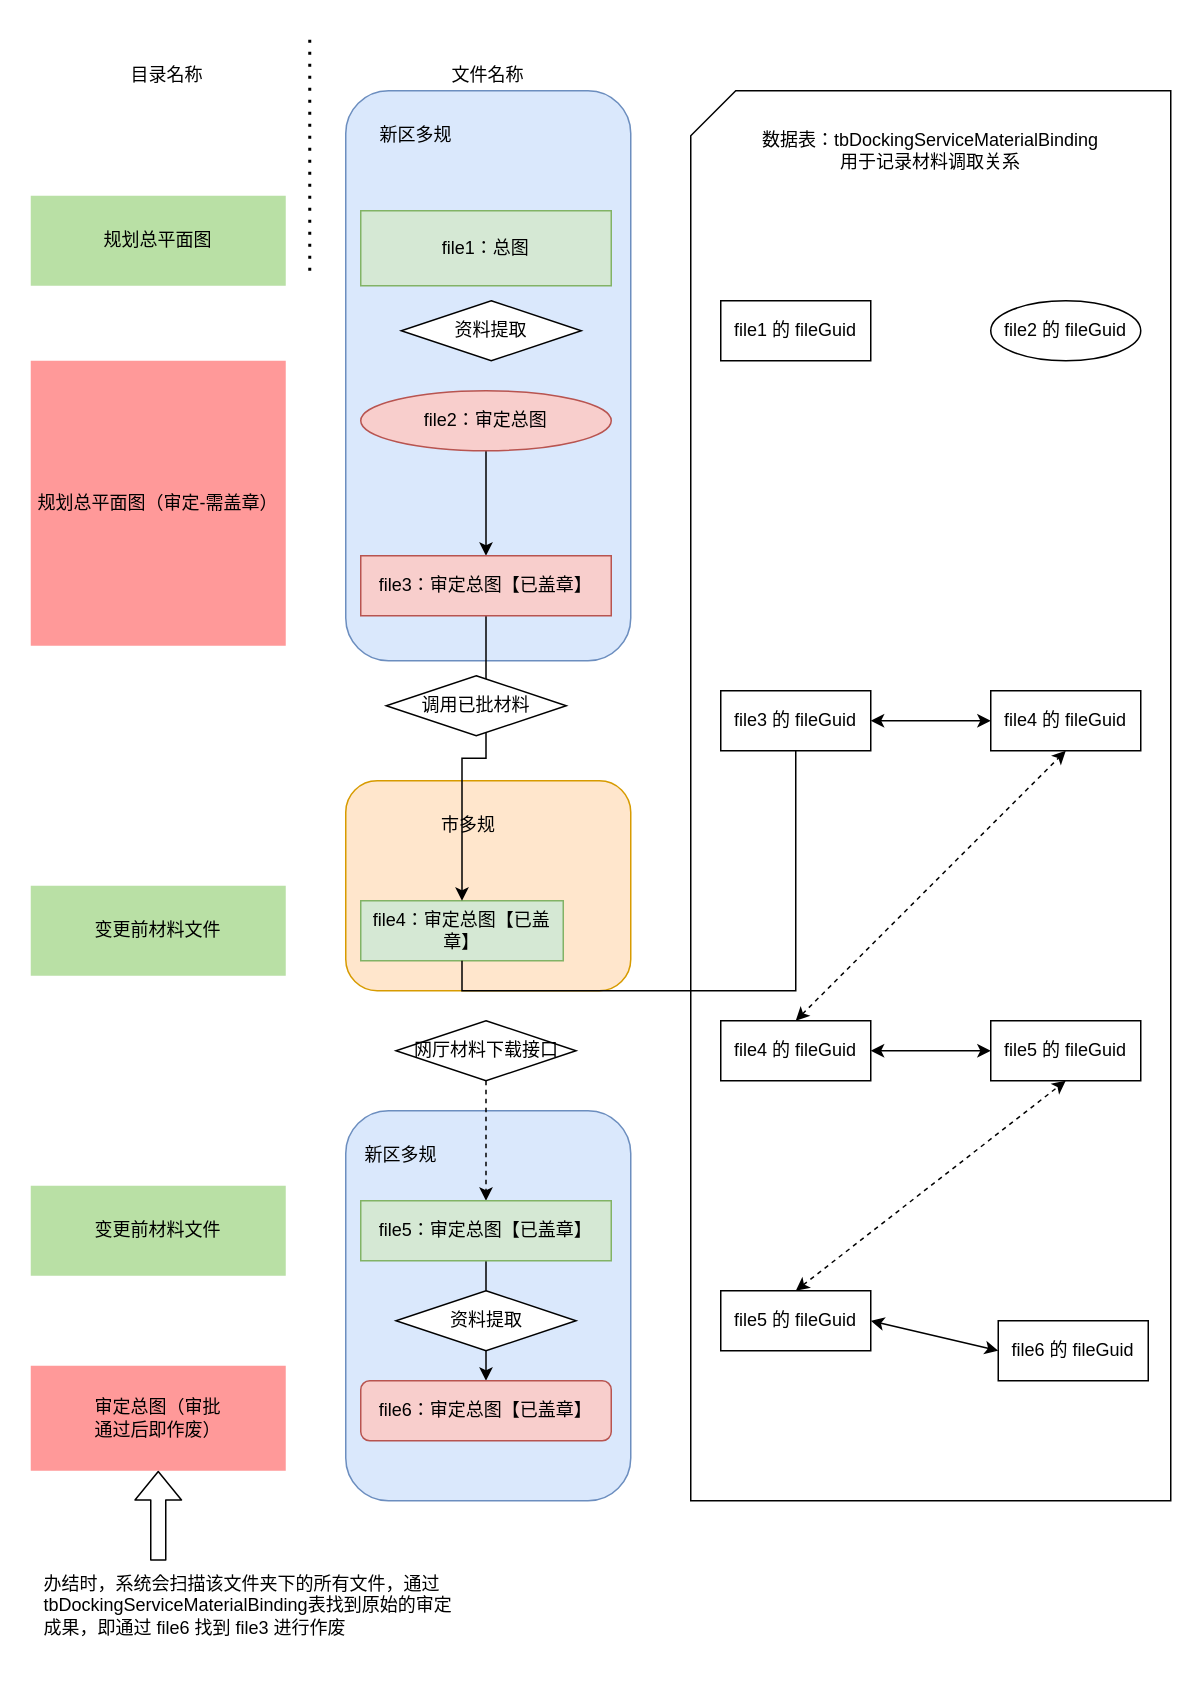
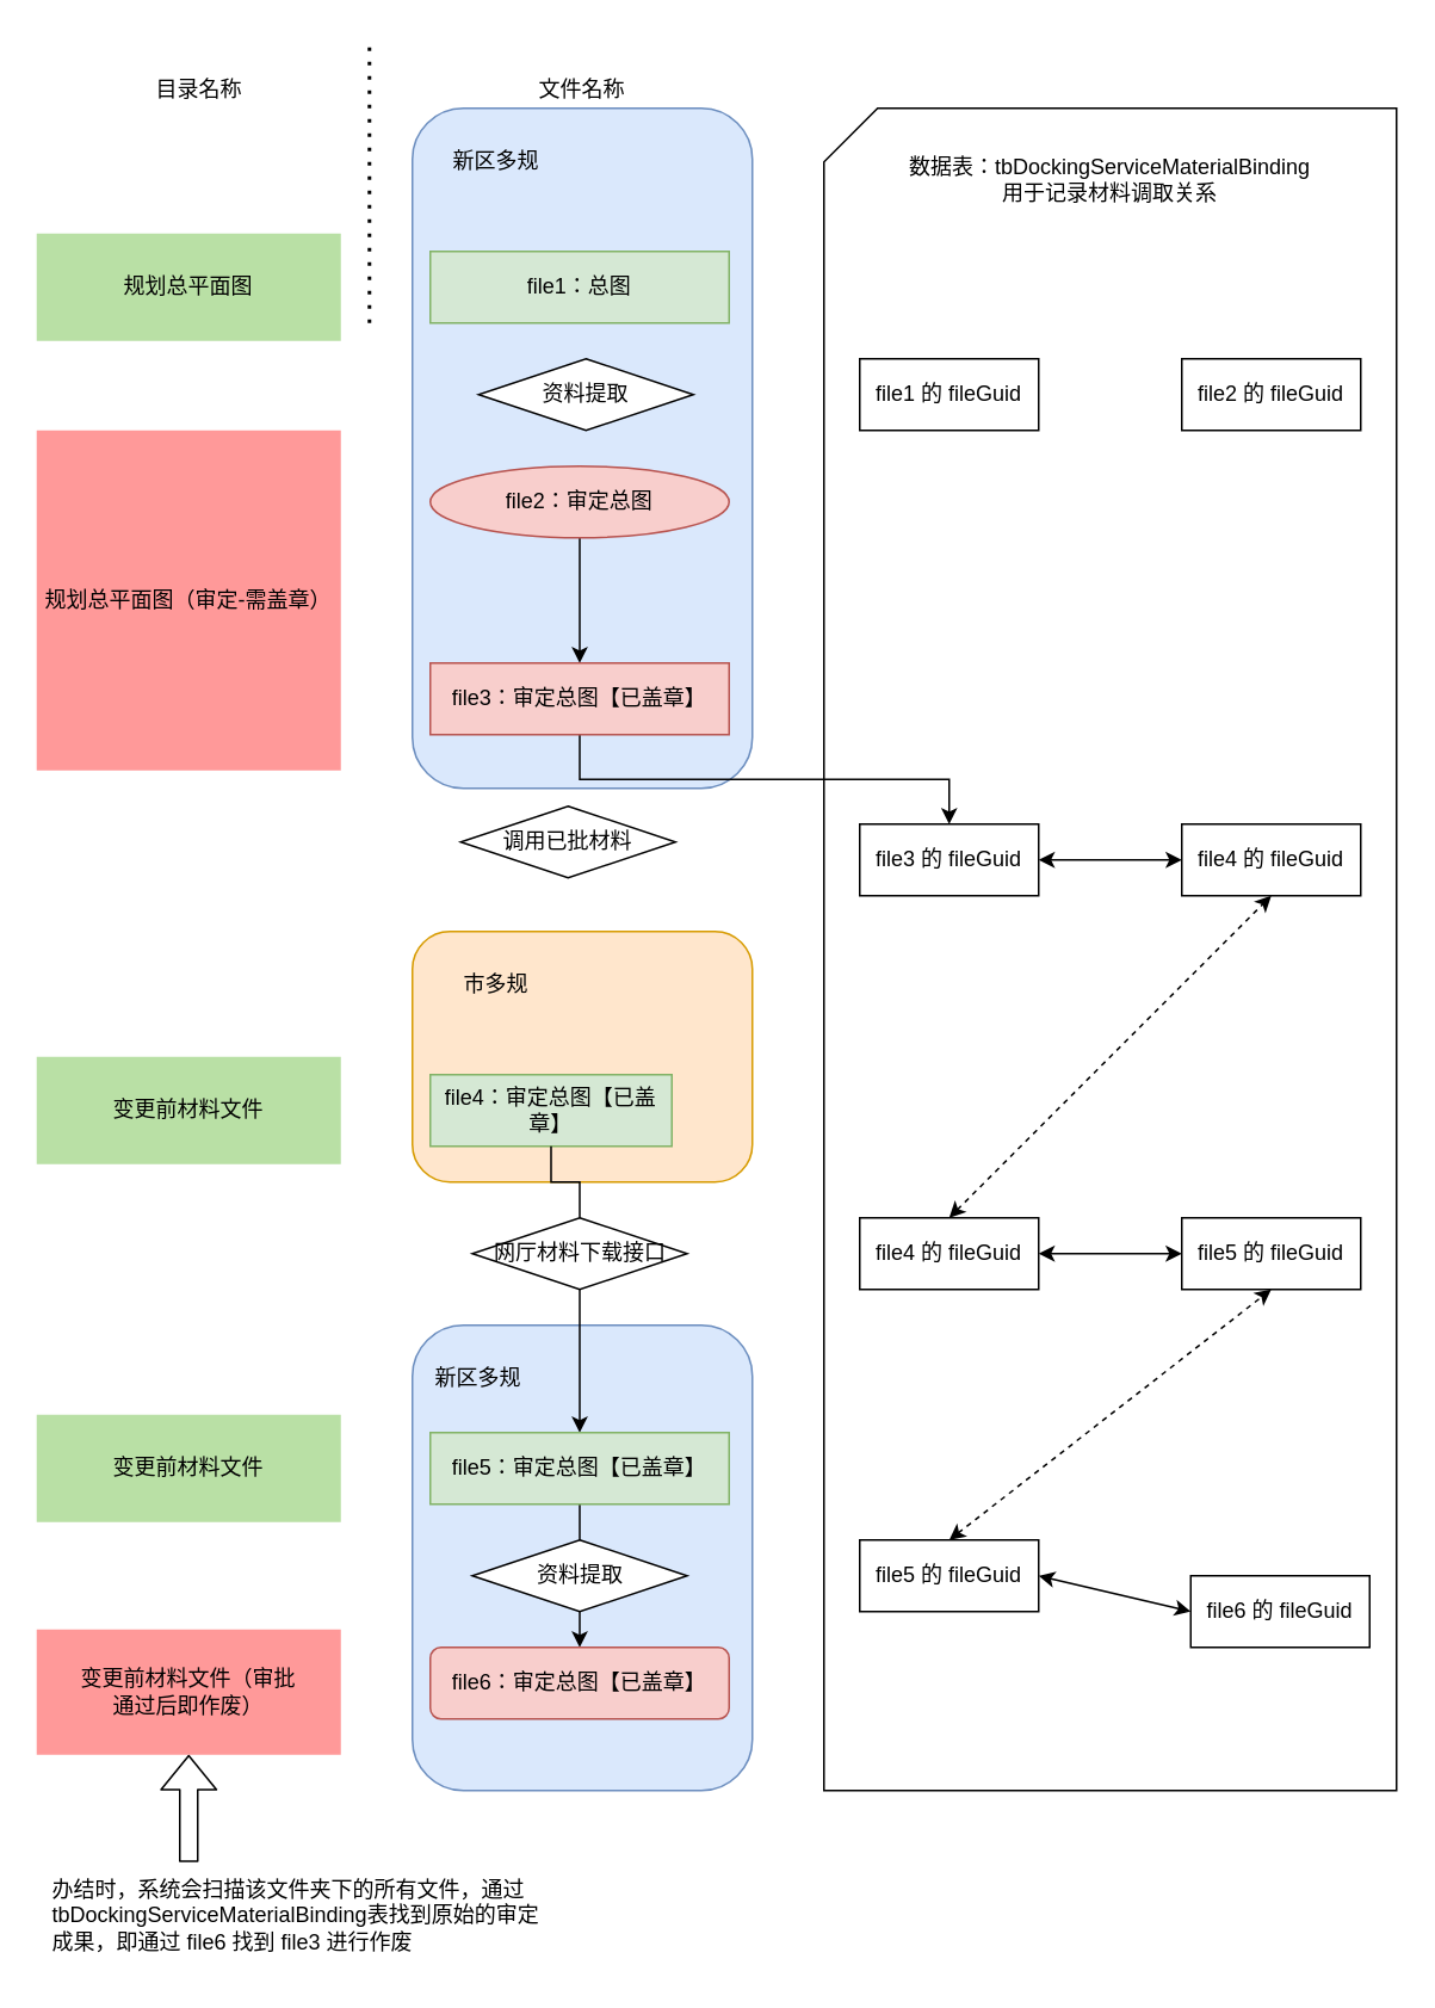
  <mxCell id="0" />
  <mxCell id="1" parent="0" />
  <mxCell id="2" value="" style="rounded=1;whiteSpace=wrap;html=1;fillColor=#dae8fc;strokeColor=#6c8ebf;" vertex="1" parent="1"><mxGeometry x="230" y="740" width="190" height="260" as="geometry" /></mxCell>
  <mxCell id="3" value="" style="rounded=1;whiteSpace=wrap;html=1;fillColor=#ffe6cc;strokeColor=#d79b00;" vertex="1" parent="1"><mxGeometry x="230" y="520" width="190" height="140" as="geometry" /></mxCell>
  <mxCell id="4" value="" style="rounded=1;whiteSpace=wrap;html=1;fillColor=#dae8fc;strokeColor=#6c8ebf;" vertex="1" parent="1"><mxGeometry x="230" y="60" width="190" height="380" as="geometry" /></mxCell>
  <mxCell id="5" style="edgeStyle=orthogonalEdgeStyle;rounded=0;orthogonalLoop=1;jettySize=auto;html=1;exitX=0.5;exitY=1;exitDx=0;exitDy=0;" edge="1" parent="1" source="6" target="12"><mxGeometry relative="1" as="geometry" /></mxCell>
  <mxCell id="6" value="file2：审定总图" style="ellipse;whiteSpace=wrap;html=1;fillColor=#f8cecc;strokeColor=#b85450;" vertex="1" parent="1"><mxGeometry x="240" y="260" width="167" height="40" as="geometry" /></mxCell>
- <mxCell id="7" style="edgeStyle=orthogonalEdgeStyle;rounded=0;orthogonalLoop=1;jettySize=auto;html=1;exitX=0.5;exitY=1;exitDx=0;exitDy=0;startArrow=none;dashed=1;" edge="1" parent="1" source="24" target="23"><mxGeometry relative="1" as="geometry" /></mxCell>
+ <mxCell id="7" style="edgeStyle=orthogonalEdgeStyle;rounded=0;orthogonalLoop=1;jettySize=auto;html=1;exitX=0.5;exitY=1;exitDx=0;exitDy=0;startArrow=none;" edge="1" parent="1" source="24" target="23"><mxGeometry relative="1" as="geometry" /></mxCell>
  <mxCell id="8" value="file4：审定总图【已盖章】" style="rounded=0;whiteSpace=wrap;html=1;fillColor=#d5e8d4;strokeColor=#82b366;" vertex="1" parent="1"><mxGeometry x="240" y="600" width="135" height="40" as="geometry" /></mxCell>
  <mxCell id="9" value="" style="shape=card;whiteSpace=wrap;html=1;" vertex="1" parent="1"><mxGeometry x="460" y="60" width="320" height="940" as="geometry" /></mxCell>
- <mxCell id="10" value="file1：总图" style="rounded=0;whiteSpace=wrap;html=1;fillColor=#d5e8d4;strokeColor=#82b366;" vertex="1" parent="1"><mxGeometry x="240" y="140" width="167" height="50" as="geometry" /></mxCell>
- <mxCell id="11" style="edgeStyle=orthogonalEdgeStyle;rounded=0;orthogonalLoop=1;jettySize=auto;html=1;exitX=0.5;exitY=1;exitDx=0;exitDy=0;" edge="1" parent="1" source="12" target="8"><mxGeometry relative="1" as="geometry" /></mxCell>
+ <mxCell id="10" value="file1：总图" style="rounded=0;whiteSpace=wrap;html=1;fillColor=#d5e8d4;strokeColor=#82b366;" vertex="1" parent="1"><mxGeometry x="240" y="140" width="167" height="40" as="geometry" /></mxCell>
+ <mxCell id="11" style="edgeStyle=orthogonalEdgeStyle;rounded=0;orthogonalLoop=1;jettySize=auto;html=1;exitX=0.5;exitY=1;exitDx=0;exitDy=0;" edge="1" parent="1" source="12" target="14"><mxGeometry relative="1" as="geometry" /></mxCell>
  <mxCell id="12" value="file3：审定总图【已盖章】" style="rounded=0;whiteSpace=wrap;html=1;fillColor=#f8cecc;strokeColor=#b85450;" vertex="1" parent="1"><mxGeometry x="240" y="370" width="167" height="40" as="geometry" /></mxCell>
  <mxCell id="13" value="资料提取" style="rhombus;whiteSpace=wrap;html=1;" vertex="1" parent="1"><mxGeometry x="267" y="200" width="120" height="40" as="geometry" /></mxCell>
  <mxCell id="14" value="file3 的 fileGuid" style="rounded=0;whiteSpace=wrap;html=1;" vertex="1" parent="1"><mxGeometry x="480" y="460" width="100" height="40" as="geometry" /></mxCell>
  <mxCell id="15" value="file4 的 fileGuid" style="rounded=0;whiteSpace=wrap;html=1;" vertex="1" parent="1"><mxGeometry x="660" y="460" width="100" height="40" as="geometry" /></mxCell>
  <mxCell id="16" value="file1 的 fileGuid" style="rounded=0;whiteSpace=wrap;html=1;" vertex="1" parent="1"><mxGeometry x="480" y="200" width="100" height="40" as="geometry" /></mxCell>
- <mxCell id="17" value="file2 的 fileGuid" style="ellipse;whiteSpace=wrap;html=1;" vertex="1" parent="1"><mxGeometry x="660" y="200" width="100" height="40" as="geometry" /></mxCell>
+ <mxCell id="17" value="file2 的 fileGuid" style="rounded=0;whiteSpace=wrap;html=1;" vertex="1" parent="1"><mxGeometry x="660" y="200" width="100" height="40" as="geometry" /></mxCell>
  <mxCell id="18" value="" style="endArrow=classic;startArrow=classic;html=1;entryX=0;entryY=0.5;entryDx=0;entryDy=0;" edge="1" parent="1" target="15"><mxGeometry width="50" height="50" relative="1" as="geometry"><mxPoint x="580" y="480" as="sourcePoint" /><mxPoint x="640" y="450" as="targetPoint" /></mxGeometry></mxCell>
  <mxCell id="19" value="新区多规" style="text;html=1;strokeColor=none;fillColor=none;align=center;verticalAlign=middle;whiteSpace=wrap;rounded=0;" vertex="1" parent="1"><mxGeometry x="247" y="80" width="60" height="20" as="geometry" /></mxCell>
- <mxCell id="20" value="市多规" style="text;html=1;strokeColor=none;fillColor=none;align=center;verticalAlign=middle;whiteSpace=wrap;rounded=0;" vertex="1" parent="1"><mxGeometry x="282" y="540" width="60" height="20" as="geometry" /></mxCell>
+ <mxCell id="20" value="市多规" style="text;html=1;strokeColor=none;fillColor=none;align=center;verticalAlign=middle;whiteSpace=wrap;rounded=0;" vertex="1" parent="1"><mxGeometry x="247" y="540" width="60" height="20" as="geometry" /></mxCell>
  <mxCell id="21" value="新区多规" style="text;html=1;strokeColor=none;fillColor=none;align=center;verticalAlign=middle;whiteSpace=wrap;rounded=0;" vertex="1" parent="1"><mxGeometry x="237" y="760" width="60" height="20" as="geometry" /></mxCell>
  <mxCell id="22" style="edgeStyle=orthogonalEdgeStyle;rounded=0;orthogonalLoop=1;jettySize=auto;html=1;exitX=0.5;exitY=1;exitDx=0;exitDy=0;" edge="1" parent="1" source="23" target="31"><mxGeometry relative="1" as="geometry" /></mxCell>
  <mxCell id="23" value="file5：审定总图【已盖章】" style="rounded=0;whiteSpace=wrap;html=1;fillColor=#d5e8d4;strokeColor=#82b366;" vertex="1" parent="1"><mxGeometry x="240" y="800" width="167" height="40" as="geometry" /></mxCell>
  <mxCell id="24" value="网厅材料下载接口" style="rhombus;whiteSpace=wrap;html=1;" vertex="1" parent="1"><mxGeometry x="263.5" y="680" width="120" height="40" as="geometry" /></mxCell>
- <mxCell id="25" value="" style="edgeStyle=orthogonalEdgeStyle;rounded=0;orthogonalLoop=1;jettySize=auto;html=1;exitX=0.5;exitY=1;exitDx=0;exitDy=0;endArrow=none;" edge="1" parent="1" source="8" target="14"><mxGeometry relative="1" as="geometry"><mxPoint x="327" y="640" as="sourcePoint" /><mxPoint x="327" y="820" as="targetPoint" /></mxGeometry></mxCell>
+ <mxCell id="25" value="" style="edgeStyle=orthogonalEdgeStyle;rounded=0;orthogonalLoop=1;jettySize=auto;html=1;exitX=0.5;exitY=1;exitDx=0;exitDy=0;endArrow=none;" edge="1" parent="1" source="8" target="24"><mxGeometry relative="1" as="geometry"><mxPoint x="327" y="640" as="sourcePoint" /><mxPoint x="327" y="820" as="targetPoint" /></mxGeometry></mxCell>
  <mxCell id="26" value="调用已批材料" style="rhombus;whiteSpace=wrap;html=1;" vertex="1" parent="1"><mxGeometry x="257" y="450" width="120" height="40" as="geometry" /></mxCell>
  <mxCell id="27" value="file4 的 fileGuid" style="rounded=0;whiteSpace=wrap;html=1;" vertex="1" parent="1"><mxGeometry x="480" y="680" width="100" height="40" as="geometry" /></mxCell>
  <mxCell id="28" value="file5 的 fileGuid" style="rounded=0;whiteSpace=wrap;html=1;" vertex="1" parent="1"><mxGeometry x="660" y="680" width="100" height="40" as="geometry" /></mxCell>
  <mxCell id="29" value="" style="endArrow=classic;startArrow=classic;html=1;exitX=1;exitY=0.5;exitDx=0;exitDy=0;entryX=0;entryY=0.5;entryDx=0;entryDy=0;" edge="1" parent="1" source="27" target="28"><mxGeometry width="50" height="50" relative="1" as="geometry"><mxPoint x="590" y="710" as="sourcePoint" /><mxPoint x="640" y="660" as="targetPoint" /></mxGeometry></mxCell>
  <mxCell id="30" value="" style="endArrow=classic;startArrow=classic;html=1;entryX=0.5;entryY=1;entryDx=0;entryDy=0;exitX=0.5;exitY=0;exitDx=0;exitDy=0;dashed=1;" edge="1" parent="1" source="27" target="15"><mxGeometry width="50" height="50" relative="1" as="geometry"><mxPoint x="670" y="590" as="sourcePoint" /><mxPoint x="720" y="540" as="targetPoint" /></mxGeometry></mxCell>
  <mxCell id="31" value="file6：审定总图【已盖章】" style="whiteSpace=wrap;html=1;fillColor=#f8cecc;strokeColor=#b85450;rounded=1;" vertex="1" parent="1"><mxGeometry x="240" y="920" width="167" height="40" as="geometry" /></mxCell>
  <mxCell id="32" value="资料提取" style="rhombus;whiteSpace=wrap;html=1;" vertex="1" parent="1"><mxGeometry x="263.5" y="860" width="120" height="40" as="geometry" /></mxCell>
  <mxCell id="33" value="file5 的 fileGuid" style="rounded=0;whiteSpace=wrap;html=1;" vertex="1" parent="1"><mxGeometry x="480" y="860" width="100" height="40" as="geometry" /></mxCell>
  <mxCell id="34" value="file6 的 fileGuid" style="rounded=0;whiteSpace=wrap;html=1;" vertex="1" parent="1"><mxGeometry x="665" y="880" width="100" height="40" as="geometry" /></mxCell>
  <mxCell id="35" value="" style="endArrow=classic;startArrow=classic;html=1;exitX=1;exitY=0.5;exitDx=0;exitDy=0;entryX=0;entryY=0.5;entryDx=0;entryDy=0;" edge="1" source="33" target="34" parent="1"><mxGeometry width="50" height="50" relative="1" as="geometry"><mxPoint x="590" y="890" as="sourcePoint" /><mxPoint x="640" y="840" as="targetPoint" /></mxGeometry></mxCell>
  <mxCell id="36" value="" style="endArrow=classic;startArrow=classic;html=1;entryX=0.5;entryY=1;entryDx=0;entryDy=0;exitX=0.5;exitY=0;exitDx=0;exitDy=0;dashed=1;" edge="1" parent="1" source="33" target="28"><mxGeometry width="50" height="50" relative="1" as="geometry"><mxPoint x="540" y="870" as="sourcePoint" /><mxPoint x="720" y="670" as="targetPoint" /></mxGeometry></mxCell>
  <mxCell id="37" value="数据表：tbDockingServiceMaterialBinding&lt;br&gt;用于记录材料调取关系" style="text;html=1;strokeColor=none;fillColor=none;align=center;verticalAlign=middle;whiteSpace=wrap;rounded=0;" vertex="1" parent="1"><mxGeometry x="480" y="80" width="280" height="40" as="geometry" /></mxCell>
  <mxCell id="38" value="规划总平面图" style="text;html=1;strokeColor=none;align=center;verticalAlign=middle;whiteSpace=wrap;rounded=0;dashed=1;fillColor=#B9E0A5;" vertex="1" parent="1"><mxGeometry x="20" y="130" width="170" height="60" as="geometry" /></mxCell>
  <mxCell id="39" value="规划总平面图（审定-需盖章）" style="text;html=1;strokeColor=none;align=center;verticalAlign=middle;whiteSpace=wrap;rounded=0;dashed=1;fillColor=#FF9999;" vertex="1" parent="1"><mxGeometry x="20" y="240" width="170" height="190" as="geometry" /></mxCell>
  <mxCell id="40" value="变更前材料文件" style="text;html=1;strokeColor=none;align=center;verticalAlign=middle;whiteSpace=wrap;rounded=0;dashed=1;fillColor=#B9E0A5;" vertex="1" parent="1"><mxGeometry x="20" y="590" width="170" height="60" as="geometry" /></mxCell>
  <mxCell id="41" value="变更前材料文件" style="text;html=1;strokeColor=none;align=center;verticalAlign=middle;whiteSpace=wrap;rounded=0;dashed=1;fillColor=#B9E0A5;" vertex="1" parent="1"><mxGeometry x="20" y="790" width="170" height="60" as="geometry" /></mxCell>
- <mxCell id="42" value="审定总图（审批&lt;br&gt;通过后即作废）" style="text;html=1;strokeColor=none;align=center;verticalAlign=middle;whiteSpace=wrap;rounded=0;dashed=1;fillColor=#FF9999;" vertex="1" parent="1"><mxGeometry x="20" y="910" width="170" height="70" as="geometry" /></mxCell>
+ <mxCell id="42" value="变更前材料文件（审批&lt;br&gt;通过后即作废）" style="text;html=1;strokeColor=none;align=center;verticalAlign=middle;whiteSpace=wrap;rounded=0;dashed=1;fillColor=#FF9999;" vertex="1" parent="1"><mxGeometry x="20" y="910" width="170" height="70" as="geometry" /></mxCell>
  <mxCell id="43" value="" style="shape=flexArrow;endArrow=classic;html=1;entryX=0.5;entryY=1;entryDx=0;entryDy=0;" edge="1" parent="1" target="42"><mxGeometry width="50" height="50" relative="1" as="geometry"><mxPoint x="105" y="1040" as="sourcePoint" /><mxPoint x="120" y="1000" as="targetPoint" /></mxGeometry></mxCell>
  <mxCell id="44" value="办结时，系统会扫描该文件夹下的所有文件，通过&lt;span style=&quot;text-align: center&quot;&gt;tbDockingServiceMaterialBinding表找到原始的审定成果，即通过 file6 找到 file3 进行作废&lt;/span&gt;" style="text;html=1;strokeColor=none;fillColor=none;align=left;verticalAlign=middle;whiteSpace=wrap;rounded=0;dashed=1;" vertex="1" parent="1"><mxGeometry x="27" y="1040" width="280" height="60" as="geometry" /></mxCell>
  <mxCell id="45" value="" style="endArrow=none;dashed=1;html=1;dashPattern=1 3;strokeWidth=2;" edge="1" parent="1"><mxGeometry width="50" height="50" relative="1" as="geometry"><mxPoint x="206" y="180" as="sourcePoint" /><mxPoint x="206" y="20" as="targetPoint" /></mxGeometry></mxCell>
  <mxCell id="46" value="目录名称" style="text;html=1;strokeColor=none;fillColor=none;align=center;verticalAlign=middle;whiteSpace=wrap;rounded=0;dashed=1;" vertex="1" parent="1"><mxGeometry x="66" y="40" width="90" height="20" as="geometry" /></mxCell>
  <mxCell id="47" value="文件名称" style="text;html=1;strokeColor=none;fillColor=none;align=center;verticalAlign=middle;whiteSpace=wrap;rounded=0;dashed=1;" vertex="1" parent="1"><mxGeometry x="280" y="40" width="90" height="20" as="geometry" /></mxCell>
